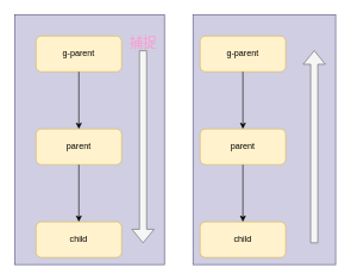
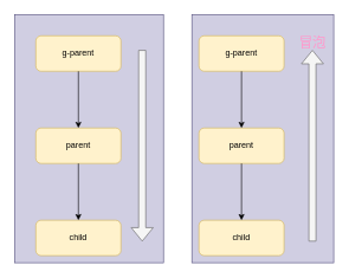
  <mxCell id="0" />
  <mxCell id="1" parent="0" />
  <mxCell id="2" value="" style="group" vertex="1" connectable="0" parent="1"><mxGeometry x="20" y="20" width="450" height="350" as="geometry" /></mxCell>
  <mxCell id="3" value="" style="rounded=0;whiteSpace=wrap;html=1;verticalAlign=top;fillColor=#d0cee2;strokeColor=#56517e;" vertex="1" parent="2"><mxGeometry x="250" width="200" height="350" as="geometry" /></mxCell>
  <mxCell id="4" value="" style="rounded=0;whiteSpace=wrap;html=1;verticalAlign=top;fillColor=#d0cee2;strokeColor=#56517e;" vertex="1" parent="2"><mxGeometry width="210" height="350" as="geometry" /></mxCell>
  <mxCell id="5" value="g-parent" style="rounded=1;whiteSpace=wrap;html=1;fillColor=#fff2cc;strokeColor=#d6b656;" vertex="1" parent="2"><mxGeometry x="30" y="30" width="120" height="50" as="geometry" /></mxCell>
  <mxCell id="6" value="parent" style="rounded=1;whiteSpace=wrap;html=1;fillColor=#fff2cc;strokeColor=#d6b656;" vertex="1" parent="2"><mxGeometry x="30" y="160" width="120" height="50" as="geometry" /></mxCell>
  <mxCell id="7" value="" style="edgeStyle=orthogonalEdgeStyle;rounded=0;orthogonalLoop=1;jettySize=auto;html=1;" edge="1" parent="2" source="5" target="6"><mxGeometry relative="1" as="geometry" /></mxCell>
  <mxCell id="8" value="child" style="rounded=1;whiteSpace=wrap;html=1;fillColor=#fff2cc;strokeColor=#d6b656;" vertex="1" parent="2"><mxGeometry x="30" y="290" width="120" height="50" as="geometry" /></mxCell>
  <mxCell id="9" value="" style="edgeStyle=orthogonalEdgeStyle;rounded=0;orthogonalLoop=1;jettySize=auto;html=1;" edge="1" parent="2" source="6" target="8"><mxGeometry relative="1" as="geometry" /></mxCell>
  <mxCell id="10" value="g-parent" style="rounded=1;whiteSpace=wrap;html=1;fillColor=#fff2cc;strokeColor=#d6b656;" vertex="1" parent="2"><mxGeometry x="260" y="30" width="120" height="50" as="geometry" /></mxCell>
  <mxCell id="11" value="parent" style="rounded=1;whiteSpace=wrap;html=1;fillColor=#fff2cc;strokeColor=#d6b656;" vertex="1" parent="2"><mxGeometry x="260" y="160" width="120" height="50" as="geometry" /></mxCell>
  <mxCell id="12" value="" style="edgeStyle=orthogonalEdgeStyle;rounded=0;orthogonalLoop=1;jettySize=auto;html=1;" edge="1" parent="2" source="10" target="11"><mxGeometry relative="1" as="geometry" /></mxCell>
  <mxCell id="13" value="child" style="rounded=1;whiteSpace=wrap;html=1;fillColor=#fff2cc;strokeColor=#d6b656;" vertex="1" parent="2"><mxGeometry x="260" y="290" width="120" height="50" as="geometry" /></mxCell>
  <mxCell id="14" value="" style="edgeStyle=orthogonalEdgeStyle;rounded=0;orthogonalLoop=1;jettySize=auto;html=1;" edge="1" parent="2" source="11" target="13"><mxGeometry relative="1" as="geometry" /></mxCell>
  <mxCell id="15" value="" style="shape=flexArrow;endArrow=classic;html=1;rounded=0;fillColor=#f5f5f5;strokeColor=#666666;" edge="1" parent="2"><mxGeometry width="50" height="50" relative="1" as="geometry"><mxPoint x="180" y="50" as="sourcePoint" /><mxPoint x="180" y="320" as="targetPoint" /></mxGeometry></mxCell>
  <mxCell id="16" value="" style="shape=flexArrow;endArrow=classic;html=1;rounded=0;fillColor=#f5f5f5;strokeColor=#666666;" edge="1" parent="2"><mxGeometry width="50" height="50" relative="1" as="geometry"><mxPoint x="420" y="320" as="sourcePoint" /><mxPoint x="420" y="50" as="targetPoint" /></mxGeometry></mxCell>
- <mxCell id="17" value="捕捉" style="text;html=1;align=center;verticalAlign=middle;resizable=0;points=[];autosize=1;strokeColor=none;fillColor=none;fontSize=19;fontColor=#FF99CC;" vertex="1" parent="2"><mxGeometry x="150" y="20" width="60" height="40" as="geometry" /></mxCell>
+ <mxCell id="18" value="冒泡" style="text;html=1;align=center;verticalAlign=middle;resizable=0;points=[];autosize=1;strokeColor=none;fillColor=none;fontSize=19;fontColor=#FF99CC;" vertex="1" parent="2"><mxGeometry x="390" y="20" width="60" height="40" as="geometry" /></mxCell>
